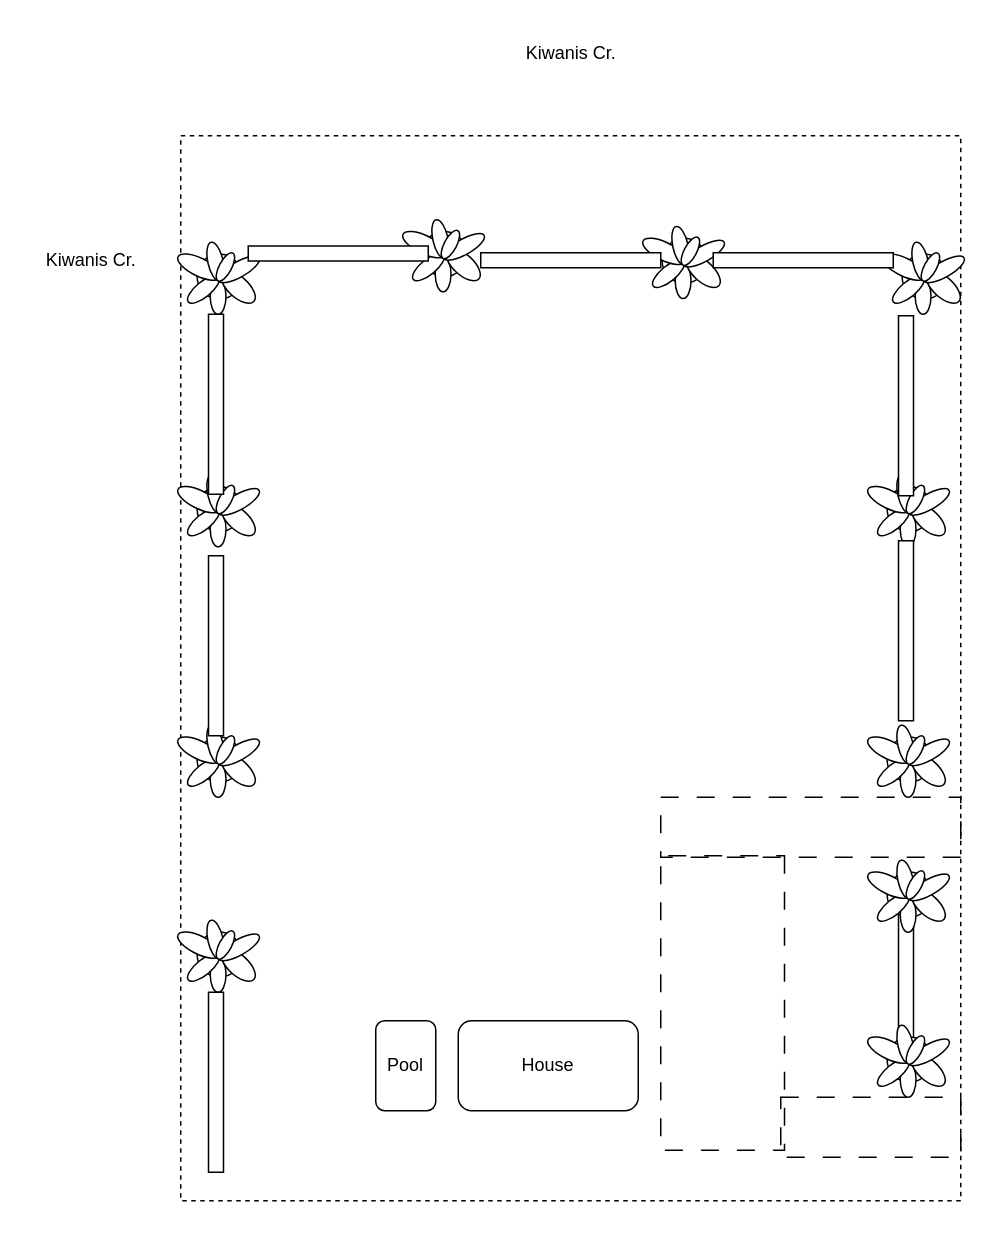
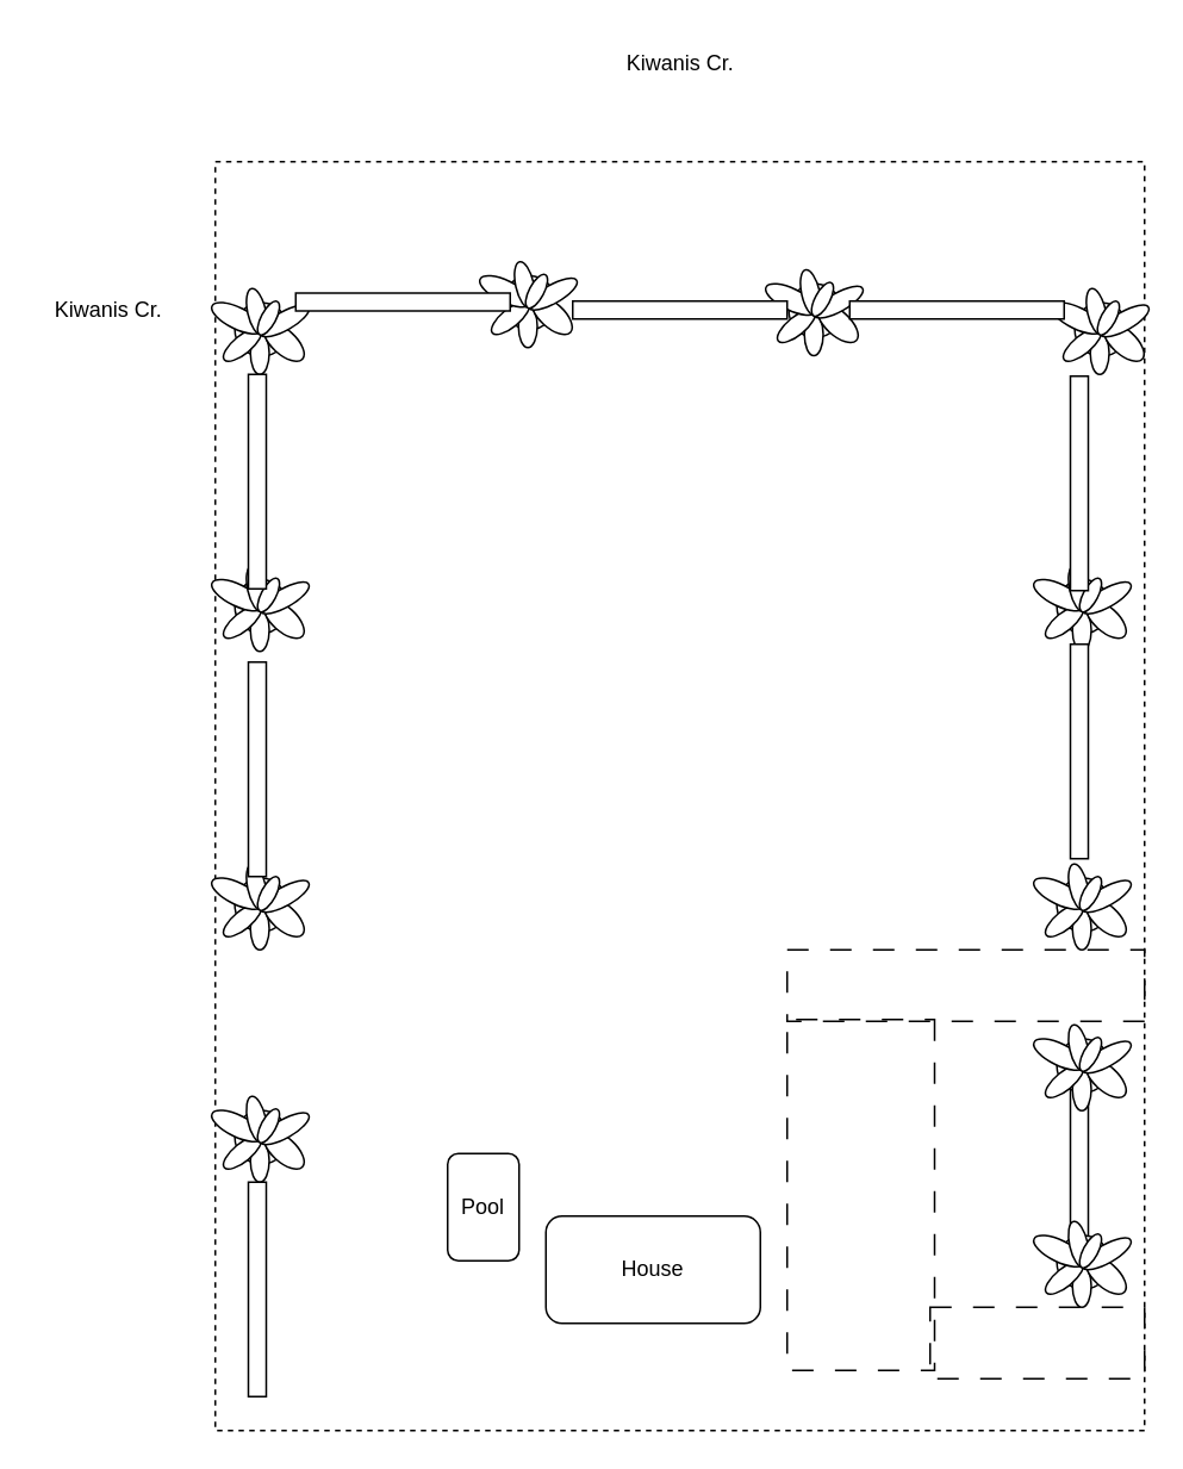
  <mxCell id="0" />
  <mxCell id="1" parent="0" />
  <mxCell id="2" value="" style="rounded=0;whiteSpace=wrap;html=1;" vertex="1" parent="1"><mxGeometry x="598.5" y="590" width="10" height="120" as="geometry" /></mxCell>
  <mxCell id="3" value="" style="rounded=0;whiteSpace=wrap;html=1;fillColor=none;dashed=1;" vertex="1" parent="1"><mxGeometry x="120" y="90" width="520" height="710" as="geometry" /></mxCell>
  <mxCell id="4" value="House" style="rounded=1;whiteSpace=wrap;html=1;fillColor=none;" vertex="1" parent="1"><mxGeometry x="305" y="680" width="120" height="60" as="geometry" /></mxCell>
  <mxCell id="5" value="Kiwanis Cr." style="text;html=1;align=center;verticalAlign=middle;resizable=0;points=[];autosize=1;strokeColor=none;fillColor=none;" vertex="1" parent="1"><mxGeometry x="20" y="158" width="80" height="30" as="geometry" /></mxCell>
  <mxCell id="6" value="Kiwanis Cr." style="text;html=1;align=center;verticalAlign=middle;resizable=0;points=[];autosize=1;strokeColor=none;fillColor=none;" vertex="1" parent="1"><mxGeometry x="340" y="20" width="80" height="30" as="geometry" /></mxCell>
- <mxCell id="7" value="Pool" style="rounded=1;whiteSpace=wrap;html=1;fillColor=none;" vertex="1" parent="1"><mxGeometry x="250" y="680" width="40" height="60" as="geometry" /></mxCell>
+ <mxCell id="7" value="Pool" style="rounded=1;whiteSpace=wrap;html=1;fillColor=none;" vertex="1" parent="1"><mxGeometry x="250" y="645" width="40" height="60" as="geometry" /></mxCell>
  <mxCell id="8" value="" style="verticalLabelPosition=bottom;html=1;verticalAlign=top;align=center;shape=mxgraph.floorplan.plant;" vertex="1" parent="1"><mxGeometry x="580" y="480" width="47" height="51" as="geometry" /></mxCell>
  <mxCell id="9" value="" style="verticalLabelPosition=bottom;html=1;verticalAlign=top;align=center;shape=mxgraph.floorplan.plant;" vertex="1" parent="1"><mxGeometry x="580" y="570" width="47" height="51" as="geometry" /></mxCell>
  <mxCell id="10" value="" style="verticalLabelPosition=bottom;html=1;verticalAlign=top;align=center;shape=mxgraph.floorplan.plant;" vertex="1" parent="1"><mxGeometry x="120" y="158" width="47" height="51" as="geometry" /></mxCell>
  <mxCell id="11" value="" style="verticalLabelPosition=bottom;html=1;verticalAlign=top;align=center;shape=mxgraph.floorplan.plant;" vertex="1" parent="1"><mxGeometry x="590" y="158" width="47" height="51" as="geometry" /></mxCell>
  <mxCell id="12" value="" style="verticalLabelPosition=bottom;html=1;verticalAlign=top;align=center;shape=mxgraph.floorplan.plant;" vertex="1" parent="1"><mxGeometry x="580" y="680" width="47" height="51" as="geometry" /></mxCell>
  <mxCell id="13" value="" style="verticalLabelPosition=bottom;html=1;verticalAlign=top;align=center;shape=mxgraph.floorplan.plant;" vertex="1" parent="1"><mxGeometry x="120" y="480" width="47" height="51" as="geometry" /></mxCell>
  <mxCell id="14" value="" style="verticalLabelPosition=bottom;html=1;verticalAlign=top;align=center;shape=mxgraph.floorplan.plant;" vertex="1" parent="1"><mxGeometry x="270" y="143" width="47" height="51" as="geometry" /></mxCell>
  <mxCell id="15" value="" style="verticalLabelPosition=bottom;html=1;verticalAlign=top;align=center;shape=mxgraph.floorplan.plant;" vertex="1" parent="1"><mxGeometry x="430" y="147.5" width="47" height="51" as="geometry" /></mxCell>
  <mxCell id="16" value="" style="verticalLabelPosition=bottom;html=1;verticalAlign=top;align=center;shape=mxgraph.floorplan.plant;" vertex="1" parent="1"><mxGeometry x="120" y="610" width="47" height="51" as="geometry" /></mxCell>
  <mxCell id="17" value="" style="verticalLabelPosition=bottom;html=1;verticalAlign=top;align=center;shape=mxgraph.floorplan.plant;" vertex="1" parent="1"><mxGeometry x="120" y="313" width="47" height="51" as="geometry" /></mxCell>
  <mxCell id="18" value="" style="verticalLabelPosition=bottom;html=1;verticalAlign=top;align=center;shape=mxgraph.floorplan.plant;" vertex="1" parent="1"><mxGeometry x="580" y="313" width="47" height="51" as="geometry" /></mxCell>
  <mxCell id="19" value="" style="rounded=0;whiteSpace=wrap;html=1;" vertex="1" parent="1"><mxGeometry x="138.5" y="661" width="10" height="120" as="geometry" /></mxCell>
  <mxCell id="20" value="" style="rounded=0;whiteSpace=wrap;html=1;" vertex="1" parent="1"><mxGeometry x="138.5" y="370" width="10" height="120" as="geometry" /></mxCell>
  <mxCell id="21" value="" style="rounded=0;whiteSpace=wrap;html=1;" vertex="1" parent="1"><mxGeometry x="138.5" y="209" width="10" height="120" as="geometry" /></mxCell>
  <mxCell id="22" value="" style="rounded=0;whiteSpace=wrap;html=1;rotation=90;" vertex="1" parent="1"><mxGeometry x="220" y="108.5" width="10" height="120" as="geometry" /></mxCell>
  <mxCell id="23" value="" style="rounded=0;whiteSpace=wrap;html=1;rotation=90;" vertex="1" parent="1"><mxGeometry x="375" y="113" width="10" height="120" as="geometry" /></mxCell>
  <mxCell id="24" value="" style="rounded=0;whiteSpace=wrap;html=1;rotation=90;" vertex="1" parent="1"><mxGeometry x="530" y="113" width="10" height="120" as="geometry" /></mxCell>
  <mxCell id="25" value="" style="rounded=0;whiteSpace=wrap;html=1;" vertex="1" parent="1"><mxGeometry x="598.5" y="210" width="10" height="120" as="geometry" /></mxCell>
  <mxCell id="26" value="" style="rounded=0;whiteSpace=wrap;html=1;" vertex="1" parent="1"><mxGeometry x="598.5" y="360" width="10" height="120" as="geometry" /></mxCell>
  <mxCell id="27" value="" style="rounded=0;whiteSpace=wrap;html=1;fillColor=none;dashed=1;dashPattern=12 12;" vertex="1" parent="1"><mxGeometry x="520" y="731" width="120" height="40" as="geometry" /></mxCell>
  <mxCell id="28" value="" style="rounded=0;whiteSpace=wrap;html=1;fillColor=none;dashed=1;dashPattern=12 12;rotation=90;" vertex="1" parent="1"><mxGeometry x="383.13" y="626.88" width="196.25" height="82.5" as="geometry" /></mxCell>
  <mxCell id="29" value="" style="rounded=0;whiteSpace=wrap;html=1;fillColor=none;dashed=1;dashPattern=12 12;" vertex="1" parent="1"><mxGeometry x="440" y="531" width="200" height="40" as="geometry" /></mxCell>
